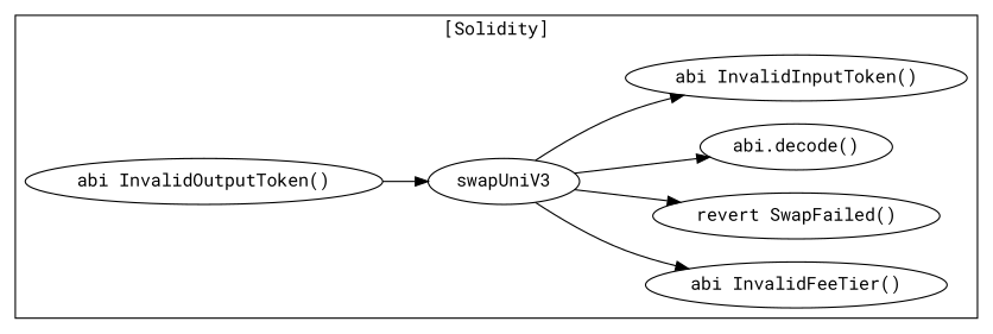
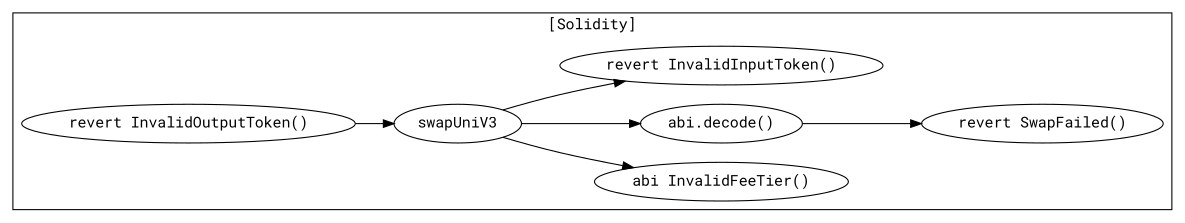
  strict digraph {
    fontname="Roboto Mono"
    rankdir=LR
    node [fontname="Roboto Mono"]
    edge [fontname="Roboto Mono"]
    n1 [label=swapUniV3]
    n2 [label="abi InvalidFeeTier()"]
    "revert SwapFailed()"
-   "revert InvalidOutputToken()" [label="abi InvalidOutputToken()"]
+   "revert InvalidOutputToken()"
    "abi.decode()"
-   "revert InvalidInputToken()" [label="abi InvalidInputToken()"]
+   "revert InvalidInputToken()"
    subgraph cluster_1 {
      label="[Solidity]"
      n1
      n2
      "revert SwapFailed()"
      "revert InvalidOutputToken()"
      "abi.decode()"
      "revert InvalidInputToken()"
    }
    subgraph cluster_2 {
      label=UniV3Library
    }
    n1 -> n2
-   n1 -> "revert SwapFailed()"
+   "abi.decode()" -> "revert SwapFailed()"
    n1 -> "abi.decode()"
    n1 -> "revert InvalidInputToken()"
    "revert InvalidOutputToken()" -> n1
  }
